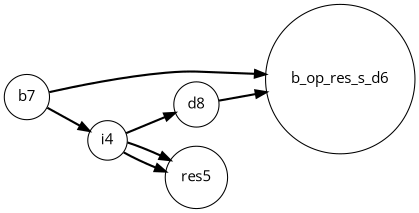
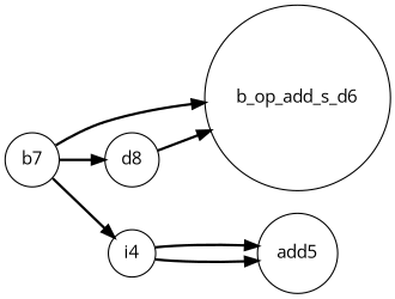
  digraph {
    fontname="Open Sans"
    rankdir=LR
    node [fontname="Open Sans" shape=circle]
    edge [color=black fontname="Open Sans" style=bold]
    b7
-   b_op_add_s_d6 [label=b_op_res_s_d6]
+   b_op_add_s_d6
    i4
    d8
-   res5
+   res5 [label=add5]
    b7 -> b_op_add_s_d6
    b7 -> i4
-   i4 -> d8
+   b7 -> d8
    i4 -> res5
    i4 -> res5
    d8 -> b_op_add_s_d6
  }
